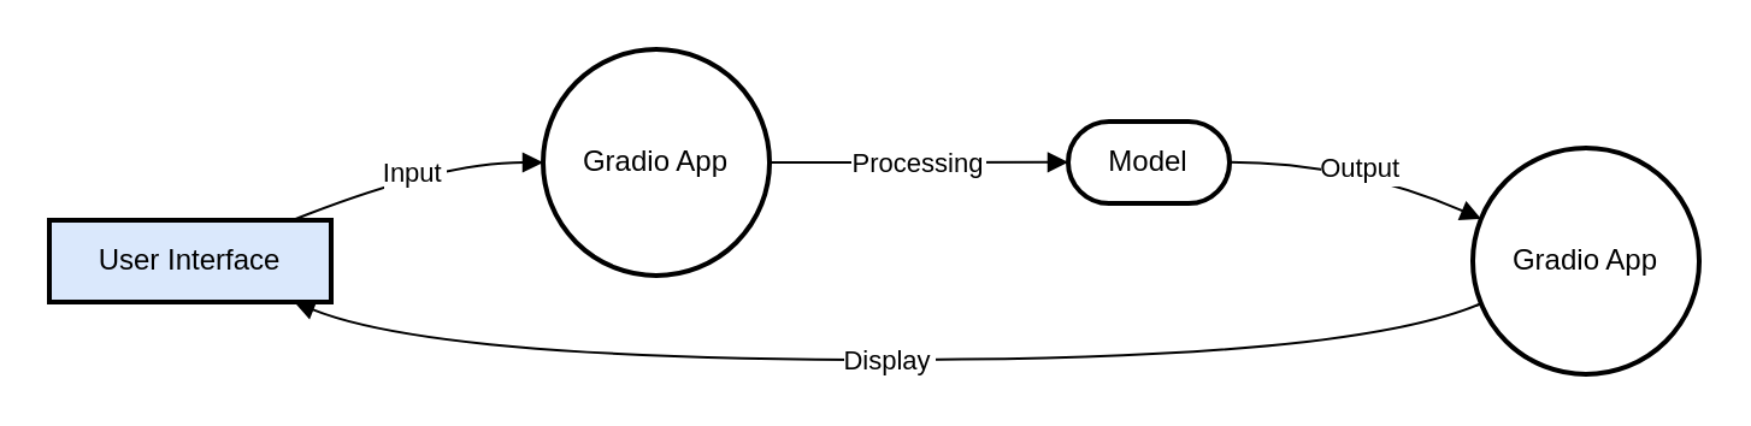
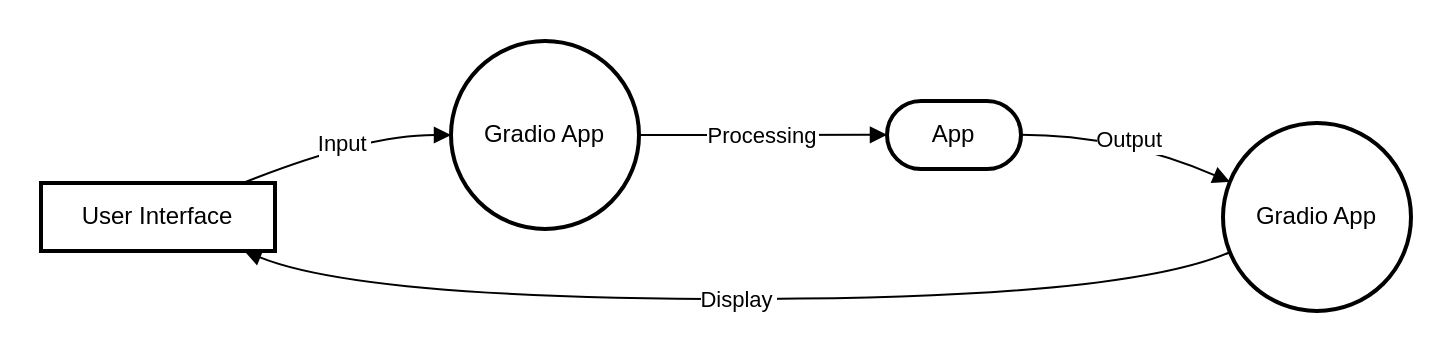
  <mxCell id="0" />
  <mxCell id="1" parent="0" />
- <mxCell id="2" value="User Interface" style="whiteSpace=wrap;strokeWidth=2;fillColor=#dae8fc;" parent="1" vertex="1"><mxGeometry y="91" width="117" height="34" as="geometry" x="20" /></mxCell>
+ <mxCell id="2" value="User Interface" style="whiteSpace=wrap;strokeWidth=2;" parent="1" vertex="1"><mxGeometry y="91" width="117" height="34" as="geometry" x="20" /></mxCell>
  <mxCell id="3" value="Gradio App" style="ellipse;aspect=fixed;strokeWidth=2;whiteSpace=wrap;" parent="1" vertex="1"><mxGeometry x="225" width="94" height="94" as="geometry" y="20" /></mxCell>
- <mxCell id="4" value="Model" style="rounded=1;whiteSpace=wrap;arcSize=50;strokeWidth=2;" parent="1" vertex="1"><mxGeometry x="443" y="50" width="67" height="34" as="geometry" /></mxCell>
+ <mxCell id="4" value="App" style="rounded=1;whiteSpace=wrap;arcSize=50;strokeWidth=2;" parent="1" vertex="1"><mxGeometry x="443" y="50" width="67" height="34" as="geometry" /></mxCell>
  <mxCell id="5" value="Gradio App" style="ellipse;aspect=fixed;strokeWidth=2;whiteSpace=wrap;" parent="1" vertex="1"><mxGeometry x="611" y="61" width="94" height="94" as="geometry" /></mxCell>
  <mxCell id="6" value="Input" style="curved=1;startArrow=none;endArrow=block;exitX=0.866;exitY=-0.004;entryX=0.002;entryY=0.499;" parent="1" source="2" target="3" edge="1"><mxGeometry relative="1" as="geometry"><Array as="points"><mxPoint x="181" y="67" /></Array></mxGeometry></mxCell>
  <mxCell id="7" value="Processing" style="curved=1;startArrow=none;endArrow=block;exitX=1.0;exitY=0.499;entryX=-0.001;entryY=0.497;" parent="1" source="3" target="4" edge="1"><mxGeometry relative="1" as="geometry"><Array as="points" /></mxGeometry></mxCell>
  <mxCell id="8" value="Output" style="curved=1;startArrow=none;endArrow=block;exitX=1.0;exitY=0.497;entryX=-0.005;entryY=0.288;" parent="1" source="4" target="5" edge="1"><mxGeometry relative="1" as="geometry"><Array as="points"><mxPoint x="560" y="67" /></Array></mxGeometry></mxCell>
  <mxCell id="9" value="Display" style="curved=1;startArrow=none;endArrow=block;exitX=-0.005;exitY=0.709;entryX=0.866;entryY=0.996;" parent="1" source="5" target="2" edge="1"><mxGeometry relative="1" as="geometry"><Array as="points"><mxPoint x="560" y="149" /><mxPoint x="181" y="149" /></Array></mxGeometry></mxCell>
